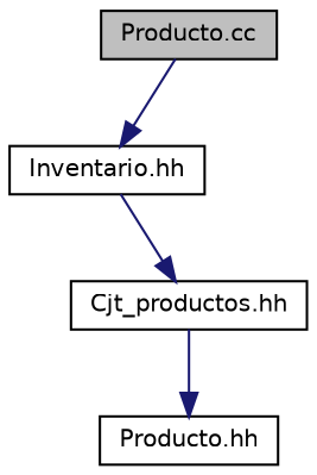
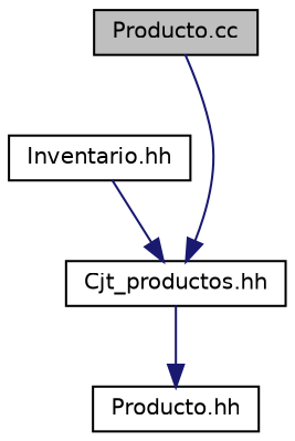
  digraph {
    node [color=black fillcolor=white fontname=Helvetica fontsize=10 shape=record style=filled]
    edge [color=midnightblue fontname=Helvetica fontsize=10 labelfontname=Helvetica labelfontsize=10 style=solid]
    n1 [fillcolor=grey75 fontcolor=black height=0.2 label="Producto.cc" width=0.4]
    n2 [height=0.2 label="Inventario.hh" width=0.4]
    n3 [height=0.2 label="Cjt_productos.hh" width=0.4]
    n4 [height=0.2 label="Producto.hh" width=0.4]
-   n1 -> n2
+   n1 -> n3
    n2 -> n3
    n3 -> n4
  }
